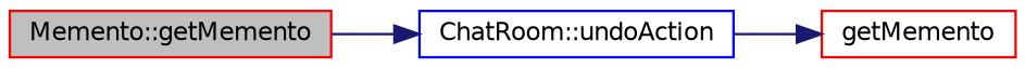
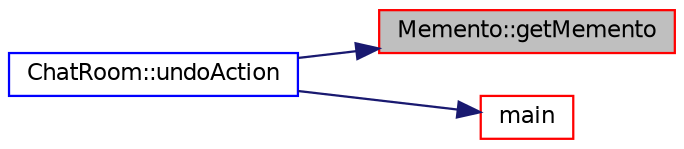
  digraph {
    rankdir=RL
    node [color=red fillcolor=white fontname=Helvetica fontsize=10 shape=record style=filled]
    edge [color=midnightblue dir=back fontname=Helvetica fontsize=10 labelfontname=Helvetica labelfontsize=10 style=solid]
    n1 [fillcolor=grey75 fontcolor=black height=0.2 label="Memento::getMemento" width=0.4]
    n2 [color=blue height=0.2 label="ChatRoom::undoAction" width=0.4]
-   n3 [height=0.2 label=getMemento width=0.4]
-   n2 -> n1
+   n3 [height=0.2 label=main width=0.4]
+   n1 -> n2
    n3 -> n2
  }
